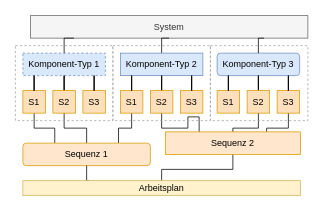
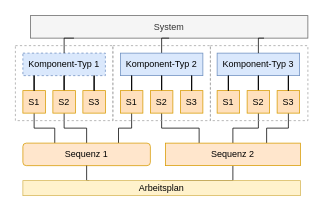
  <mxCell id="0" />
  <mxCell id="1" parent="0" />
  <mxCell id="2" value="System" style="rounded=0;whiteSpace=wrap;html=1;fillColor=#f5f5f5;fontColor=#333333;strokeColor=#666666;" vertex="1" parent="1"><mxGeometry x="40" y="20" width="370" height="30" as="geometry" /></mxCell>
  <mxCell id="3" value="Komponent-Typ 1" style="rounded=0;whiteSpace=wrap;html=1;fillColor=#dae8fc;strokeColor=#6c8ebf;dashed=1;" vertex="1" parent="1"><mxGeometry x="30" y="70" width="110" height="30" as="geometry" /></mxCell>
  <mxCell id="4" style="edgeStyle=orthogonalEdgeStyle;rounded=0;orthogonalLoop=1;jettySize=auto;html=1;entryX=0.5;entryY=1;entryDx=0;entryDy=0;endArrow=none;endFill=0;" edge="1" parent="1" source="5" target="2"><mxGeometry relative="1" as="geometry" /></mxCell>
  <mxCell id="5" value="Komponent-Typ 2" style="rounded=0;whiteSpace=wrap;html=1;fillColor=#dae8fc;strokeColor=#6c8ebf;" vertex="1" parent="1"><mxGeometry x="160" y="70" width="110" height="30" as="geometry" /></mxCell>
- <mxCell id="6" value="Komponent-Typ 3" style="whiteSpace=wrap;html=1;fillColor=#dae8fc;strokeColor=#6c8ebf;rounded=1;" vertex="1" parent="1"><mxGeometry x="289" y="70" width="110" height="30" as="geometry" /></mxCell>
+ <mxCell id="6" value="Komponent-Typ 3" style="rounded=0;whiteSpace=wrap;html=1;fillColor=#dae8fc;strokeColor=#6c8ebf;" vertex="1" parent="1"><mxGeometry x="289" y="70" width="110" height="30" as="geometry" /></mxCell>
  <mxCell id="7" style="edgeStyle=orthogonalEdgeStyle;rounded=0;orthogonalLoop=1;jettySize=auto;html=1;entryX=0.25;entryY=0;entryDx=0;entryDy=0;endArrow=none;endFill=0;" edge="1" parent="1" source="8" target="25"><mxGeometry relative="1" as="geometry" /></mxCell>
  <mxCell id="8" value="S1" style="rounded=0;whiteSpace=wrap;html=1;fillColor=#FFE0BD;strokeColor=#d79b00;" vertex="1" parent="1"><mxGeometry x="30" y="120" width="30" height="30" as="geometry" /></mxCell>
  <mxCell id="9" style="edgeStyle=orthogonalEdgeStyle;rounded=0;orthogonalLoop=1;jettySize=auto;html=1;entryX=0.5;entryY=1;entryDx=0;entryDy=0;endArrow=none;endFill=0;" edge="1" parent="1" source="11" target="3"><mxGeometry relative="1" as="geometry" /></mxCell>
  <mxCell id="10" style="edgeStyle=orthogonalEdgeStyle;rounded=0;orthogonalLoop=1;jettySize=auto;html=1;entryX=0.5;entryY=0;entryDx=0;entryDy=0;endArrow=none;endFill=0;" edge="1" parent="1" source="11" target="25"><mxGeometry relative="1" as="geometry" /></mxCell>
  <mxCell id="11" value="S2" style="rounded=0;whiteSpace=wrap;html=1;fillColor=#FFE0BD;strokeColor=#d79b00;" vertex="1" parent="1"><mxGeometry x="70" y="120" width="30" height="30" as="geometry" /></mxCell>
  <mxCell id="12" value="S3" style="rounded=0;whiteSpace=wrap;html=1;fillColor=#FFE0BD;strokeColor=#d79b00;" vertex="1" parent="1"><mxGeometry x="110" y="120" width="30" height="30" as="geometry" /></mxCell>
  <mxCell id="13" style="edgeStyle=orthogonalEdgeStyle;rounded=0;orthogonalLoop=1;jettySize=auto;html=1;entryX=0.75;entryY=0;entryDx=0;entryDy=0;endArrow=none;endFill=0;" edge="1" parent="1" source="14" target="25"><mxGeometry relative="1" as="geometry" /></mxCell>
  <mxCell id="14" value="S1" style="rounded=0;whiteSpace=wrap;html=1;fillColor=#FFE0BD;strokeColor=#d79b00;" vertex="1" parent="1"><mxGeometry x="160" y="120" width="30" height="30" as="geometry" /></mxCell>
  <mxCell id="15" style="edgeStyle=orthogonalEdgeStyle;rounded=0;orthogonalLoop=1;jettySize=auto;html=1;entryX=0.5;entryY=1;entryDx=0;entryDy=0;endArrow=none;endFill=0;" edge="1" parent="1" source="17" target="5"><mxGeometry relative="1" as="geometry" /></mxCell>
  <mxCell id="16" style="edgeStyle=orthogonalEdgeStyle;rounded=0;orthogonalLoop=1;jettySize=auto;html=1;entryX=0.25;entryY=0;entryDx=0;entryDy=0;endArrow=none;endFill=0;" edge="1" parent="1" source="17" target="27"><mxGeometry relative="1" as="geometry" /></mxCell>
  <mxCell id="17" value="S2" style="rounded=0;whiteSpace=wrap;html=1;fillColor=#FFE0BD;strokeColor=#d79b00;" vertex="1" parent="1"><mxGeometry x="200" y="120" width="30" height="30" as="geometry" /></mxCell>
  <mxCell id="18" value="S3" style="rounded=0;whiteSpace=wrap;html=1;fillColor=#FFE0BD;strokeColor=#d79b00;" vertex="1" parent="1"><mxGeometry x="240" y="120" width="30" height="30" as="geometry" /></mxCell>
  <mxCell id="19" value="S1" style="rounded=0;whiteSpace=wrap;html=1;fillColor=#FFE0BD;strokeColor=#d79b00;" vertex="1" parent="1"><mxGeometry x="289" y="120" width="30" height="30" as="geometry" /></mxCell>
  <mxCell id="20" style="edgeStyle=orthogonalEdgeStyle;rounded=0;orthogonalLoop=1;jettySize=auto;html=1;entryX=0.5;entryY=1;entryDx=0;entryDy=0;endArrow=none;endFill=0;" edge="1" parent="1" source="22" target="6"><mxGeometry relative="1" as="geometry" /></mxCell>
  <mxCell id="21" style="edgeStyle=orthogonalEdgeStyle;rounded=0;orthogonalLoop=1;jettySize=auto;html=1;entryX=0.5;entryY=0;entryDx=0;entryDy=0;endArrow=none;endFill=0;" edge="1" parent="1" source="22" target="27"><mxGeometry relative="1" as="geometry" /></mxCell>
  <mxCell id="22" value="S2" style="rounded=0;whiteSpace=wrap;html=1;fillColor=#FFE0BD;strokeColor=#d79b00;" vertex="1" parent="1"><mxGeometry x="329" y="120" width="30" height="30" as="geometry" /></mxCell>
  <mxCell id="23" style="edgeStyle=orthogonalEdgeStyle;rounded=0;orthogonalLoop=1;jettySize=auto;html=1;entryX=0.75;entryY=0;entryDx=0;entryDy=0;endArrow=none;endFill=0;" edge="1" parent="1" source="24" target="27"><mxGeometry relative="1" as="geometry" /></mxCell>
  <mxCell id="24" value="S3" style="rounded=0;whiteSpace=wrap;html=1;fillColor=#FFE0BD;strokeColor=#d79b00;" vertex="1" parent="1"><mxGeometry x="369" y="120" width="30" height="30" as="geometry" /></mxCell>
  <mxCell id="25" value="Sequenz 1" style="whiteSpace=wrap;html=1;fillColor=#ffe6cc;strokeColor=#d79b00;rounded=1;" vertex="1" parent="1"><mxGeometry x="30" y="190" width="170" height="30" as="geometry" /></mxCell>
  <mxCell id="26" style="edgeStyle=orthogonalEdgeStyle;rounded=0;orthogonalLoop=1;jettySize=auto;html=1;endArrow=none;endFill=0;" edge="1" parent="1" source="27" target="37"><mxGeometry relative="1" as="geometry" /></mxCell>
- <mxCell id="27" value="Sequenz 2" style="rounded=0;whiteSpace=wrap;html=1;fillColor=#ffe6cc;strokeColor=#d79b00;" vertex="1" parent="1"><mxGeometry x="220" y="175" width="180" height="30" as="geometry" /></mxCell>
+ <mxCell id="27" value="Sequenz 2" style="rounded=0;whiteSpace=wrap;html=1;fillColor=#ffe6cc;strokeColor=#d79b00;" vertex="1" parent="1"><mxGeometry x="220" y="190" width="180" height="30" as="geometry" /></mxCell>
  <mxCell id="28" style="edgeStyle=orthogonalEdgeStyle;rounded=0;orthogonalLoop=1;jettySize=auto;html=1;entryX=0.842;entryY=0.995;entryDx=0;entryDy=0;entryPerimeter=0;endArrow=none;endFill=0;" edge="1" parent="1" source="6" target="2"><mxGeometry relative="1" as="geometry" /></mxCell>
  <mxCell id="29" style="edgeStyle=orthogonalEdgeStyle;rounded=0;orthogonalLoop=1;jettySize=auto;html=1;entryX=0.157;entryY=1;entryDx=0;entryDy=0;entryPerimeter=0;endArrow=none;endFill=0;" edge="1" parent="1" source="3" target="2"><mxGeometry relative="1" as="geometry" /></mxCell>
  <mxCell id="30" style="edgeStyle=orthogonalEdgeStyle;rounded=0;orthogonalLoop=1;jettySize=auto;html=1;entryX=0.136;entryY=1;entryDx=0;entryDy=0;entryPerimeter=0;endArrow=none;endFill=0;" edge="1" parent="1" source="8" target="3"><mxGeometry relative="1" as="geometry" /></mxCell>
  <mxCell id="31" style="edgeStyle=orthogonalEdgeStyle;rounded=0;orthogonalLoop=1;jettySize=auto;html=1;entryX=0.864;entryY=1;entryDx=0;entryDy=0;entryPerimeter=0;endArrow=none;endFill=0;" edge="1" parent="1" source="12" target="3"><mxGeometry relative="1" as="geometry" /></mxCell>
  <mxCell id="32" style="edgeStyle=orthogonalEdgeStyle;rounded=0;orthogonalLoop=1;jettySize=auto;html=1;entryX=0.136;entryY=1;entryDx=0;entryDy=0;entryPerimeter=0;endArrow=none;endFill=0;" edge="1" parent="1" source="14" target="5"><mxGeometry relative="1" as="geometry" /></mxCell>
  <mxCell id="33" style="edgeStyle=orthogonalEdgeStyle;rounded=0;orthogonalLoop=1;jettySize=auto;html=1;entryX=0.864;entryY=1;entryDx=0;entryDy=0;entryPerimeter=0;endArrow=none;endFill=0;" edge="1" parent="1" source="18" target="5"><mxGeometry relative="1" as="geometry" /></mxCell>
  <mxCell id="34" style="edgeStyle=orthogonalEdgeStyle;rounded=0;orthogonalLoop=1;jettySize=auto;html=1;entryX=0.136;entryY=1;entryDx=0;entryDy=0;entryPerimeter=0;endArrow=none;endFill=0;" edge="1" parent="1" source="19" target="6"><mxGeometry relative="1" as="geometry" /></mxCell>
  <mxCell id="35" style="edgeStyle=orthogonalEdgeStyle;rounded=0;orthogonalLoop=1;jettySize=auto;html=1;entryX=0.864;entryY=1;entryDx=0;entryDy=0;entryPerimeter=0;endArrow=none;endFill=0;" edge="1" parent="1" source="24" target="6"><mxGeometry relative="1" as="geometry" /></mxCell>
  <mxCell id="36" style="edgeStyle=orthogonalEdgeStyle;rounded=0;orthogonalLoop=1;jettySize=auto;html=1;entryX=0.238;entryY=0.09;entryDx=0;entryDy=0;entryPerimeter=0;endArrow=none;endFill=0;" edge="1" parent="1" source="25" target="37"><mxGeometry relative="1" as="geometry" /></mxCell>
  <mxCell id="37" value="Arbeitsplan" style="rounded=0;whiteSpace=wrap;html=1;fillColor=#fff2cc;strokeColor=#d6b656;" vertex="1" parent="1"><mxGeometry x="30" y="240" width="370" height="20" as="geometry" /></mxCell>
  <mxCell id="38" value="" style="rounded=0;whiteSpace=wrap;html=1;fillColor=none;strokeColor=#A1A1A1;dashed=1;" vertex="1" parent="1"><mxGeometry x="20" y="60" width="130" height="100" as="geometry" /></mxCell>
  <mxCell id="39" value="" style="rounded=0;whiteSpace=wrap;html=1;fillColor=none;strokeColor=#A1A1A1;dashed=1;" vertex="1" parent="1"><mxGeometry x="150" y="60" width="130" height="100" as="geometry" /></mxCell>
  <mxCell id="40" value="" style="rounded=0;whiteSpace=wrap;html=1;fillColor=none;strokeColor=#A1A1A1;dashed=1;" vertex="1" parent="1"><mxGeometry x="280" y="60" width="130" height="100" as="geometry" /></mxCell>
